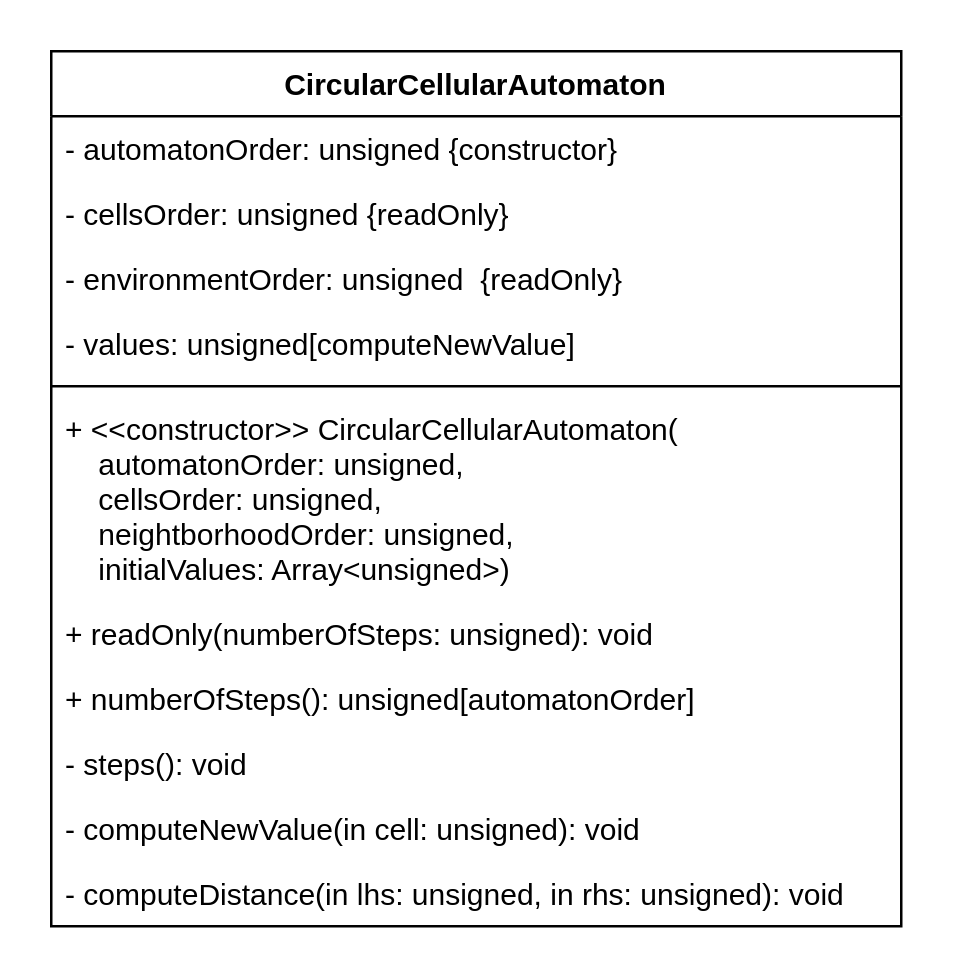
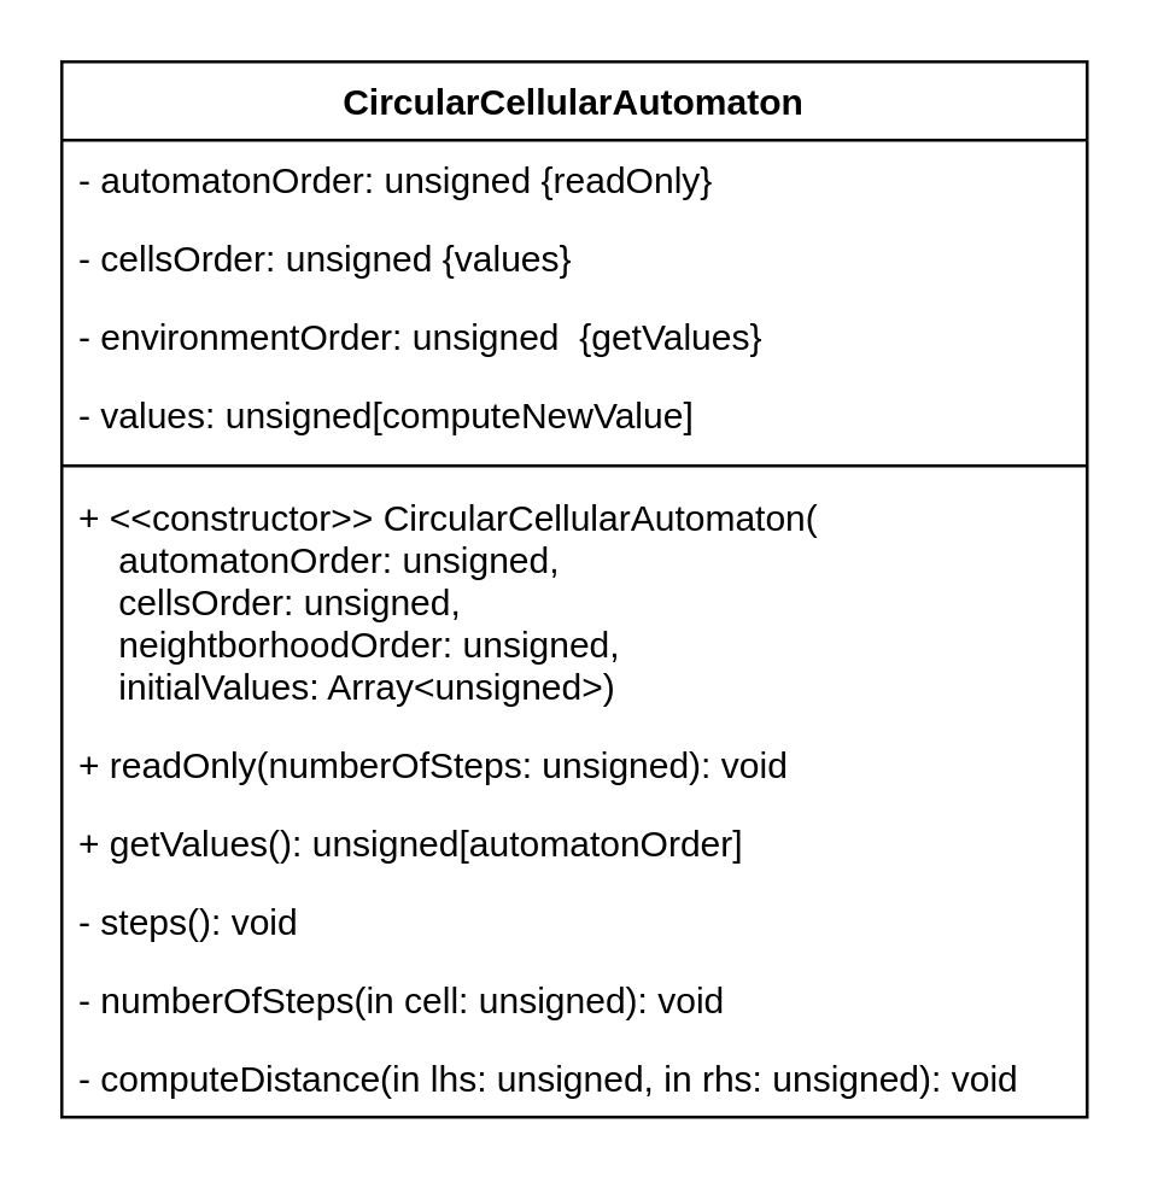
  <mxCell id="0" />
  <mxCell id="1" parent="0" />
  <mxCell id="2" value="CircularCellularAutomaton" style="swimlane;fontStyle=1;align=center;verticalAlign=top;childLayout=stackLayout;horizontal=1;startSize=26;horizontalStack=0;resizeParent=1;resizeParentMax=0;resizeLast=0;collapsible=1;marginBottom=0;" vertex="1" parent="1"><mxGeometry x="20" y="20" width="340" height="350" as="geometry" /></mxCell>
- <mxCell id="3" value="- automatonOrder: unsigned {constructor}" style="text;strokeColor=none;fillColor=none;align=left;verticalAlign=top;spacingLeft=4;spacingRight=4;overflow=hidden;rotatable=0;points=[[0,0.5],[1,0.5]];portConstraint=eastwest;" vertex="1" parent="2"><mxGeometry y="26" width="340" height="26" as="geometry" /></mxCell>
- <mxCell id="4" value="- cellsOrder: unsigned {readOnly}" style="text;strokeColor=none;fillColor=none;align=left;verticalAlign=top;spacingLeft=4;spacingRight=4;overflow=hidden;rotatable=0;points=[[0,0.5],[1,0.5]];portConstraint=eastwest;" vertex="1" parent="2"><mxGeometry y="52" width="340" height="26" as="geometry" /></mxCell>
- <mxCell id="5" value="- environmentOrder: unsigned  {readOnly}" style="text;strokeColor=none;fillColor=none;align=left;verticalAlign=top;spacingLeft=4;spacingRight=4;overflow=hidden;rotatable=0;points=[[0,0.5],[1,0.5]];portConstraint=eastwest;" vertex="1" parent="2"><mxGeometry y="78" width="340" height="26" as="geometry" /></mxCell>
+ <mxCell id="3" value="- automatonOrder: unsigned {readOnly}" style="text;strokeColor=none;fillColor=none;align=left;verticalAlign=top;spacingLeft=4;spacingRight=4;overflow=hidden;rotatable=0;points=[[0,0.5],[1,0.5]];portConstraint=eastwest;" vertex="1" parent="2"><mxGeometry y="26" width="340" height="26" as="geometry" /></mxCell>
+ <mxCell id="4" value="- cellsOrder: unsigned {values}" style="text;strokeColor=none;fillColor=none;align=left;verticalAlign=top;spacingLeft=4;spacingRight=4;overflow=hidden;rotatable=0;points=[[0,0.5],[1,0.5]];portConstraint=eastwest;" vertex="1" parent="2"><mxGeometry y="52" width="340" height="26" as="geometry" /></mxCell>
+ <mxCell id="5" value="- environmentOrder: unsigned  {getValues}" style="text;strokeColor=none;fillColor=none;align=left;verticalAlign=top;spacingLeft=4;spacingRight=4;overflow=hidden;rotatable=0;points=[[0,0.5],[1,0.5]];portConstraint=eastwest;" vertex="1" parent="2"><mxGeometry y="78" width="340" height="26" as="geometry" /></mxCell>
  <mxCell id="6" value="- values: unsigned[computeNewValue]" style="text;strokeColor=none;fillColor=none;align=left;verticalAlign=top;spacingLeft=4;spacingRight=4;overflow=hidden;rotatable=0;points=[[0,0.5],[1,0.5]];portConstraint=eastwest;" vertex="1" parent="2"><mxGeometry y="104" width="340" height="26" as="geometry" /></mxCell>
  <mxCell id="7" value="" style="line;strokeWidth=1;fillColor=none;align=left;verticalAlign=middle;spacingTop=-1;spacingLeft=3;spacingRight=3;rotatable=0;labelPosition=right;points=[];portConstraint=eastwest;" vertex="1" parent="2"><mxGeometry y="130" width="340" height="8" as="geometry" /></mxCell>
  <mxCell id="8" value="+ &lt;&lt;constructor&gt;&gt; CircularCellularAutomaton(&#10;    automatonOrder: unsigned,&#10;    cellsOrder: unsigned,&#10;    neightborhoodOrder: unsigned,&#10;    initialValues: Array&lt;unsigned&gt;)" style="text;strokeColor=none;fillColor=none;align=left;verticalAlign=top;spacingLeft=4;spacingRight=4;overflow=hidden;rotatable=0;points=[[0,0.5],[1,0.5]];portConstraint=eastwest;" vertex="1" parent="2"><mxGeometry y="138" width="340" height="82" as="geometry" /></mxCell>
  <mxCell id="9" value="+ readOnly(numberOfSteps: unsigned): void" style="text;strokeColor=none;fillColor=none;align=left;verticalAlign=top;spacingLeft=4;spacingRight=4;overflow=hidden;rotatable=0;points=[[0,0.5],[1,0.5]];portConstraint=eastwest;" vertex="1" parent="2"><mxGeometry y="220" width="340" height="26" as="geometry" /></mxCell>
- <mxCell id="10" value="+ numberOfSteps(): unsigned[automatonOrder]" style="text;strokeColor=none;fillColor=none;align=left;verticalAlign=top;spacingLeft=4;spacingRight=4;overflow=hidden;rotatable=0;points=[[0,0.5],[1,0.5]];portConstraint=eastwest;" vertex="1" parent="2"><mxGeometry y="246" width="340" height="26" as="geometry" /></mxCell>
+ <mxCell id="10" value="+ getValues(): unsigned[automatonOrder]" style="text;strokeColor=none;fillColor=none;align=left;verticalAlign=top;spacingLeft=4;spacingRight=4;overflow=hidden;rotatable=0;points=[[0,0.5],[1,0.5]];portConstraint=eastwest;" vertex="1" parent="2"><mxGeometry y="246" width="340" height="26" as="geometry" /></mxCell>
  <mxCell id="11" value="- steps(): void" style="text;strokeColor=none;fillColor=none;align=left;verticalAlign=top;spacingLeft=4;spacingRight=4;overflow=hidden;rotatable=0;points=[[0,0.5],[1,0.5]];portConstraint=eastwest;" vertex="1" parent="2"><mxGeometry y="272" width="340" height="26" as="geometry" /></mxCell>
- <mxCell id="12" value="- computeNewValue(in cell: unsigned): void" style="text;strokeColor=none;fillColor=none;align=left;verticalAlign=top;spacingLeft=4;spacingRight=4;overflow=hidden;rotatable=0;points=[[0,0.5],[1,0.5]];portConstraint=eastwest;" vertex="1" parent="2"><mxGeometry y="298" width="340" height="26" as="geometry" /></mxCell>
+ <mxCell id="12" value="- numberOfSteps(in cell: unsigned): void" style="text;strokeColor=none;fillColor=none;align=left;verticalAlign=top;spacingLeft=4;spacingRight=4;overflow=hidden;rotatable=0;points=[[0,0.5],[1,0.5]];portConstraint=eastwest;" vertex="1" parent="2"><mxGeometry y="298" width="340" height="26" as="geometry" /></mxCell>
  <mxCell id="13" value="- computeDistance(in lhs: unsigned, in rhs: unsigned): void" style="text;strokeColor=none;fillColor=none;align=left;verticalAlign=top;spacingLeft=4;spacingRight=4;overflow=hidden;rotatable=0;points=[[0,0.5],[1,0.5]];portConstraint=eastwest;" vertex="1" parent="2"><mxGeometry y="324" width="340" height="26" as="geometry" /></mxCell>
